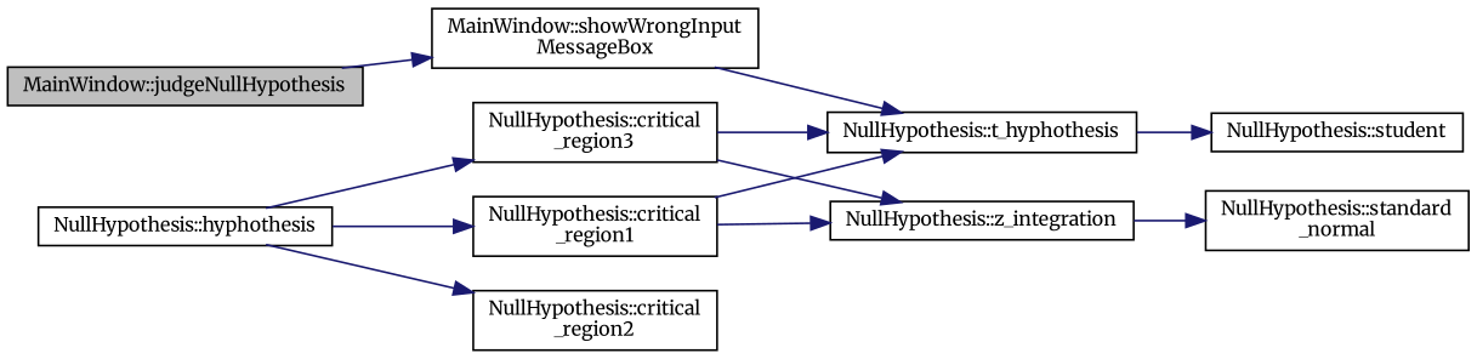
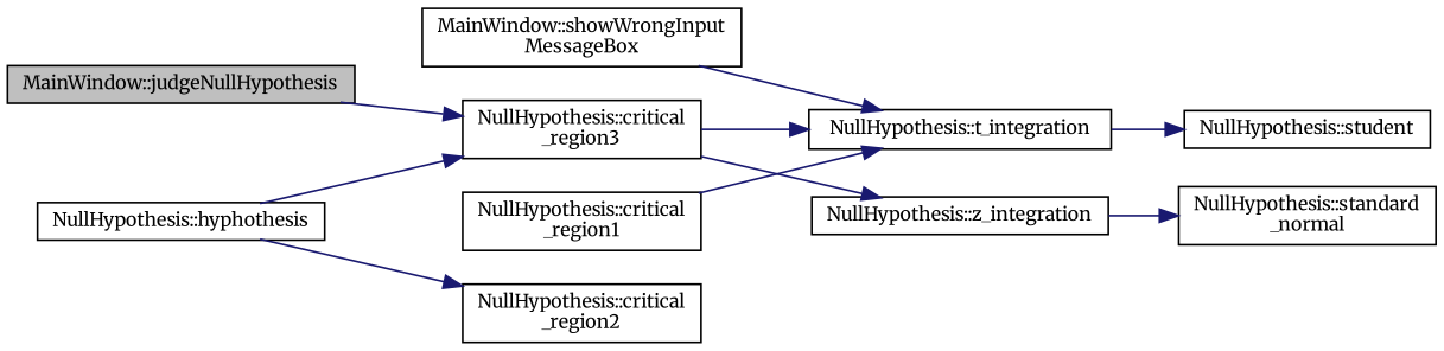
  digraph {
    fontname=Merriweather
    rankdir=LR
    node [color=black fontname=Merriweather fontsize=10 shape=record]
    edge [color=midnightblue fontname=Merriweather fontsize=10 labelfontname=Helvetica labelfontsize=10 style=solid]
    n1 [fillcolor=grey75 fontcolor=black height=0.2 label="MainWindow::judgeNullHypothesis" style=filled width=0.4]
    n2 [height=0.2 label="MainWindow::showWrongInput\lMessageBox" width=0.4]
-   n3 [height=0.2 label="NullHypothesis::t_hyphothesis" width=0.4]
+   n3 [height=0.2 label="NullHypothesis::t_integration" width=0.4]
    n4 [height=0.2 label="NullHypothesis::hyphothesis" width=0.4]
    n5 [height=0.2 label="NullHypothesis::critical\l_region1" width=0.4]
    n6 [height=0.2 label="NullHypothesis::critical\l_region2" width=0.4]
    n7 [height=0.2 label="NullHypothesis::critical\l_region3" width=0.4]
    n8 [height=0.2 label="NullHypothesis::z_integration" width=0.4]
    n9 [height=0.2 label="NullHypothesis::student" width=0.4]
    n10 [height=0.2 label="NullHypothesis::standard\l_normal" width=0.4]
-   n1 -> n2
+   n1 -> n7
    n2 -> n3
    n3 -> n9
-   n4 -> n5
    n4 -> n6
    n4 -> n7
    n5 -> n3
-   n5 -> n8
    n7 -> n3
    n7 -> n8
    n8 -> n10
  }
